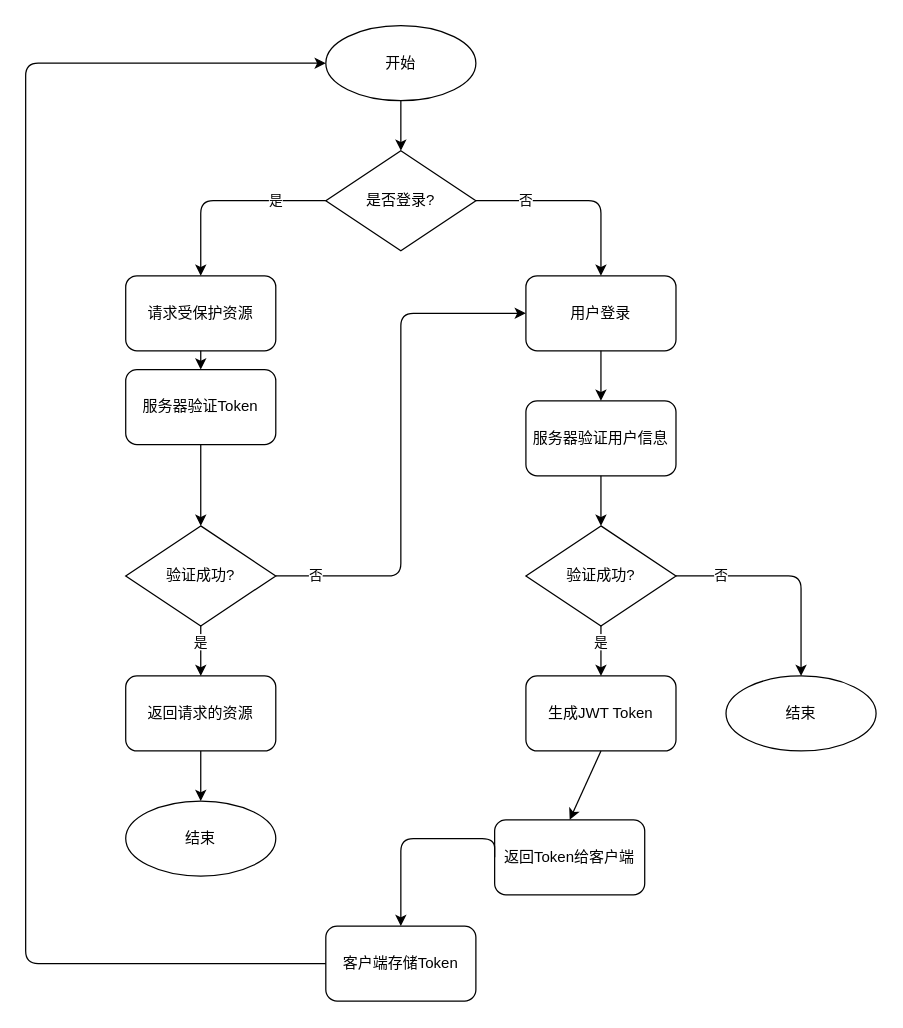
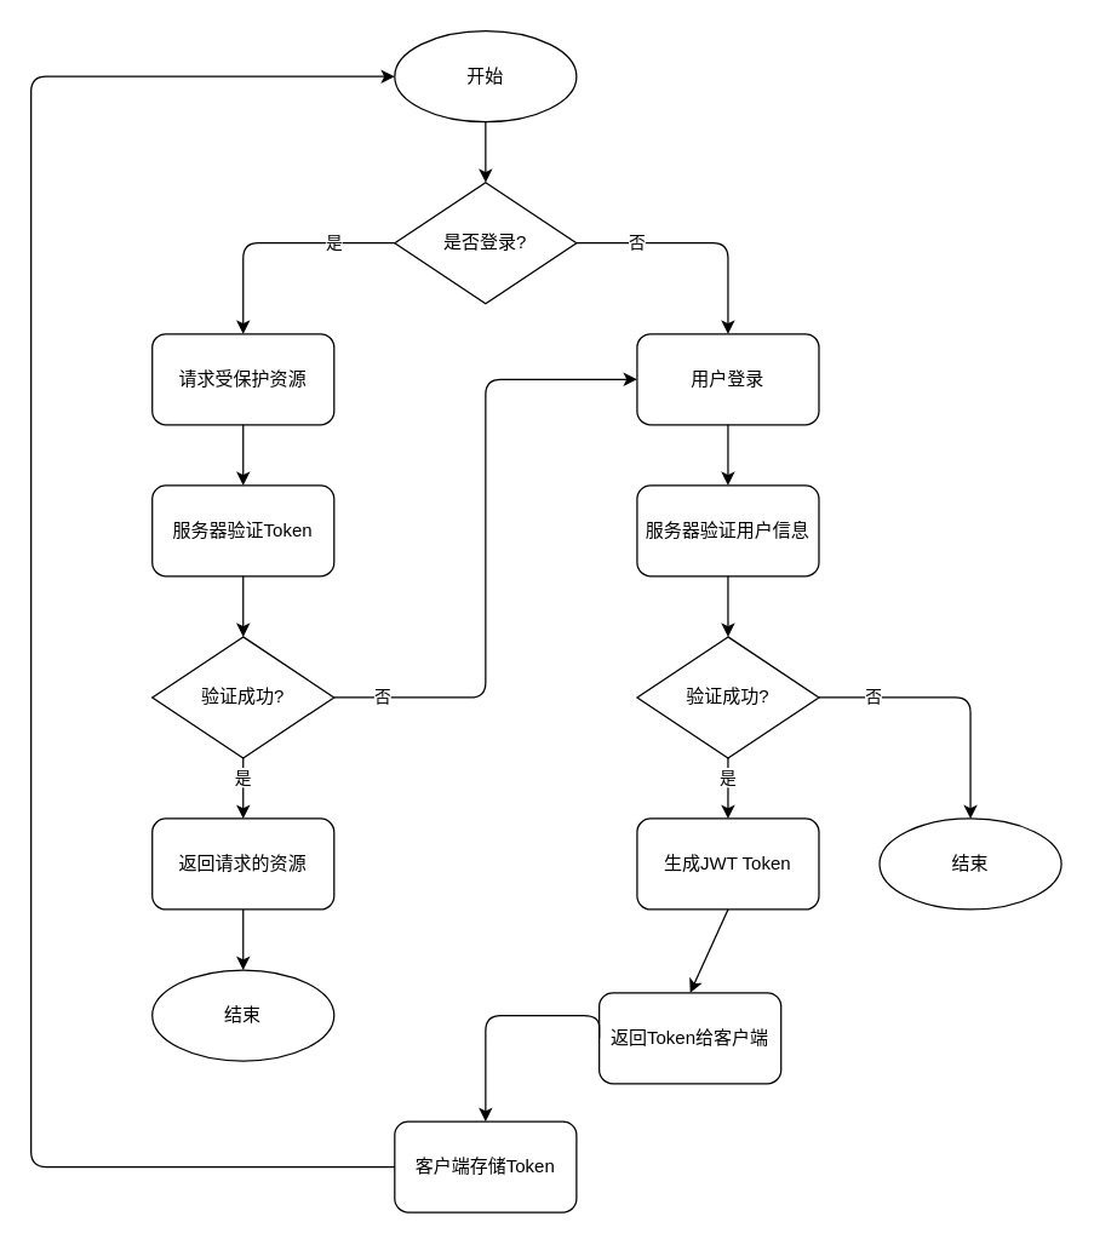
  <mxCell id="0" />
  <mxCell id="1" parent="0" />
  <mxCell id="2" value="开始" style="ellipse;whiteSpace=wrap;html=1;" parent="1" vertex="1"><mxGeometry x="260" y="20" width="120" height="60" as="geometry" /></mxCell>
  <mxCell id="3" value="是否登录?" style="rhombus;whiteSpace=wrap;html=1;" parent="1" vertex="1"><mxGeometry x="260" y="120" width="120" height="80" as="geometry" /></mxCell>
  <mxCell id="4" value="请求受保护资源" style="rounded=1;whiteSpace=wrap;html=1;" parent="1" vertex="1"><mxGeometry x="100" y="220" width="120" height="60" as="geometry" /></mxCell>
  <mxCell id="5" value="用户登录" style="rounded=1;whiteSpace=wrap;html=1;" parent="1" vertex="1"><mxGeometry x="420" y="220" width="120" height="60" as="geometry" /></mxCell>
- <mxCell id="6" value="服务器验证Token" style="rounded=1;whiteSpace=wrap;html=1;" parent="1" vertex="1"><mxGeometry x="100" y="295" width="120" height="60" as="geometry" /></mxCell>
+ <mxCell id="6" value="服务器验证Token" style="rounded=1;whiteSpace=wrap;html=1;" parent="1" vertex="1"><mxGeometry x="100" y="320" width="120" height="60" as="geometry" /></mxCell>
  <mxCell id="7" value="服务器验证用户信息" style="rounded=1;whiteSpace=wrap;html=1;" parent="1" vertex="1"><mxGeometry x="420" y="320" width="120" height="60" as="geometry" /></mxCell>
  <mxCell id="8" value="验证成功?" style="rhombus;whiteSpace=wrap;html=1;" parent="1" vertex="1"><mxGeometry x="100" y="420" width="120" height="80" as="geometry" /></mxCell>
  <mxCell id="9" value="验证成功?" style="rhombus;whiteSpace=wrap;html=1;" parent="1" vertex="1"><mxGeometry x="420" y="420" width="120" height="80" as="geometry" /></mxCell>
  <mxCell id="10" value="返回请求的资源" style="rounded=1;whiteSpace=wrap;html=1;" parent="1" vertex="1"><mxGeometry x="100" y="540" width="120" height="60" as="geometry" /></mxCell>
  <mxCell id="11" value="生成JWT Token" style="rounded=1;whiteSpace=wrap;html=1;" parent="1" vertex="1"><mxGeometry x="420" y="540" width="120" height="60" as="geometry" /></mxCell>
  <mxCell id="12" value="结束" style="ellipse;whiteSpace=wrap;html=1;" parent="1" vertex="1"><mxGeometry x="100" y="640" width="120" height="60" as="geometry" /></mxCell>
  <mxCell id="13" value="返回Token给客户端" style="rounded=1;whiteSpace=wrap;html=1;" parent="1" vertex="1"><mxGeometry x="395" y="655" width="120" height="60" as="geometry" /></mxCell>
  <mxCell id="14" value="结束" style="ellipse;whiteSpace=wrap;html=1;" parent="1" vertex="1"><mxGeometry x="580" y="540" width="120" height="60" as="geometry" /></mxCell>
  <mxCell id="15" value="客户端存储Token" style="rounded=1;whiteSpace=wrap;html=1;" parent="1" vertex="1"><mxGeometry x="260" y="740" width="120" height="60" as="geometry" /></mxCell>
  <mxCell id="16" value="" style="endArrow=classic;html=1;exitX=0.5;exitY=1;entryX=0.5;entryY=0;" parent="1" source="2" target="3" edge="1"><mxGeometry width="50" height="50" relative="1" as="geometry" /></mxCell>
  <mxCell id="17" value="是" style="endArrow=classic;html=1;exitX=0;exitY=0.5;entryX=0.5;entryY=0;edgeStyle=orthogonalEdgeStyle;" parent="1" source="3" target="4" edge="1"><mxGeometry x="-0.5" relative="1" as="geometry"><mxPoint as="offset" /></mxGeometry></mxCell>
  <mxCell id="18" value="否" style="endArrow=classic;html=1;exitX=1;exitY=0.5;entryX=0.5;entryY=0;edgeStyle=orthogonalEdgeStyle;" parent="1" source="3" target="5" edge="1"><mxGeometry x="-0.5" relative="1" as="geometry"><mxPoint as="offset" /></mxGeometry></mxCell>
  <mxCell id="19" value="" style="endArrow=classic;html=1;exitX=0.5;exitY=1;entryX=0.5;entryY=0;" parent="1" source="4" target="6" edge="1"><mxGeometry width="50" height="50" relative="1" as="geometry" /></mxCell>
  <mxCell id="20" value="" style="endArrow=classic;html=1;exitX=0.5;exitY=1;entryX=0.5;entryY=0;" parent="1" source="5" target="7" edge="1"><mxGeometry width="50" height="50" relative="1" as="geometry" /></mxCell>
  <mxCell id="21" value="" style="endArrow=classic;html=1;exitX=0.5;exitY=1;entryX=0.5;entryY=0;" parent="1" source="6" target="8" edge="1"><mxGeometry width="50" height="50" relative="1" as="geometry" /></mxCell>
  <mxCell id="22" value="" style="endArrow=classic;html=1;exitX=0.5;exitY=1;entryX=0.5;entryY=0;" parent="1" source="7" target="9" edge="1"><mxGeometry width="50" height="50" relative="1" as="geometry" /></mxCell>
  <mxCell id="23" value="是" style="endArrow=classic;html=1;exitX=0.5;exitY=1;entryX=0.5;entryY=0;" parent="1" source="8" target="10" edge="1"><mxGeometry x="-0.333" relative="1" as="geometry"><mxPoint as="offset" /></mxGeometry></mxCell>
  <mxCell id="24" value="否" style="endArrow=classic;html=1;exitX=1;exitY=0.5;entryX=0;entryY=0.5;edgeStyle=orthogonalEdgeStyle;" parent="1" source="8" target="5" edge="1"><mxGeometry x="-0.846" relative="1" as="geometry"><Array as="points"><mxPoint x="320" y="460" /><mxPoint x="320" y="250" /></Array><mxPoint as="offset" /></mxGeometry></mxCell>
  <mxCell id="25" value="是" style="endArrow=classic;html=1;exitX=0.5;exitY=1;entryX=0.5;entryY=0;" parent="1" source="9" target="11" edge="1"><mxGeometry x="-0.333" relative="1" as="geometry"><mxPoint as="offset" /></mxGeometry></mxCell>
  <mxCell id="26" value="否" style="endArrow=classic;html=1;exitX=1;exitY=0.5;entryX=0.5;entryY=0;edgeStyle=orthogonalEdgeStyle;" parent="1" source="9" target="14" edge="1"><mxGeometry x="-0.6" relative="1" as="geometry"><mxPoint as="offset" /></mxGeometry></mxCell>
  <mxCell id="27" value="" style="endArrow=classic;html=1;exitX=0.5;exitY=1;entryX=0.5;entryY=0;" parent="1" source="10" target="12" edge="1"><mxGeometry width="50" height="50" relative="1" as="geometry" /></mxCell>
  <mxCell id="28" value="" style="endArrow=classic;html=1;exitX=0.5;exitY=1;entryX=0.5;entryY=0;" parent="1" source="11" target="13" edge="1"><mxGeometry width="50" height="50" relative="1" as="geometry" /></mxCell>
  <mxCell id="29" value="" style="endArrow=classic;html=1;exitX=0;exitY=0.5;entryX=0.5;entryY=0;edgeStyle=orthogonalEdgeStyle;" parent="1" source="13" target="15" edge="1"><mxGeometry width="50" height="50" relative="1" as="geometry"><Array as="points"><mxPoint x="320" y="670" /></Array></mxGeometry></mxCell>
  <mxCell id="30" value="" style="endArrow=classic;html=1;exitX=0;exitY=0.5;entryX=0;entryY=0.5;edgeStyle=orthogonalEdgeStyle;" parent="1" source="15" target="2" edge="1"><mxGeometry width="50" height="50" relative="1" as="geometry"><Array as="points"><mxPoint x="20" y="770" /><mxPoint x="20" y="50" /></Array></mxGeometry></mxCell>
